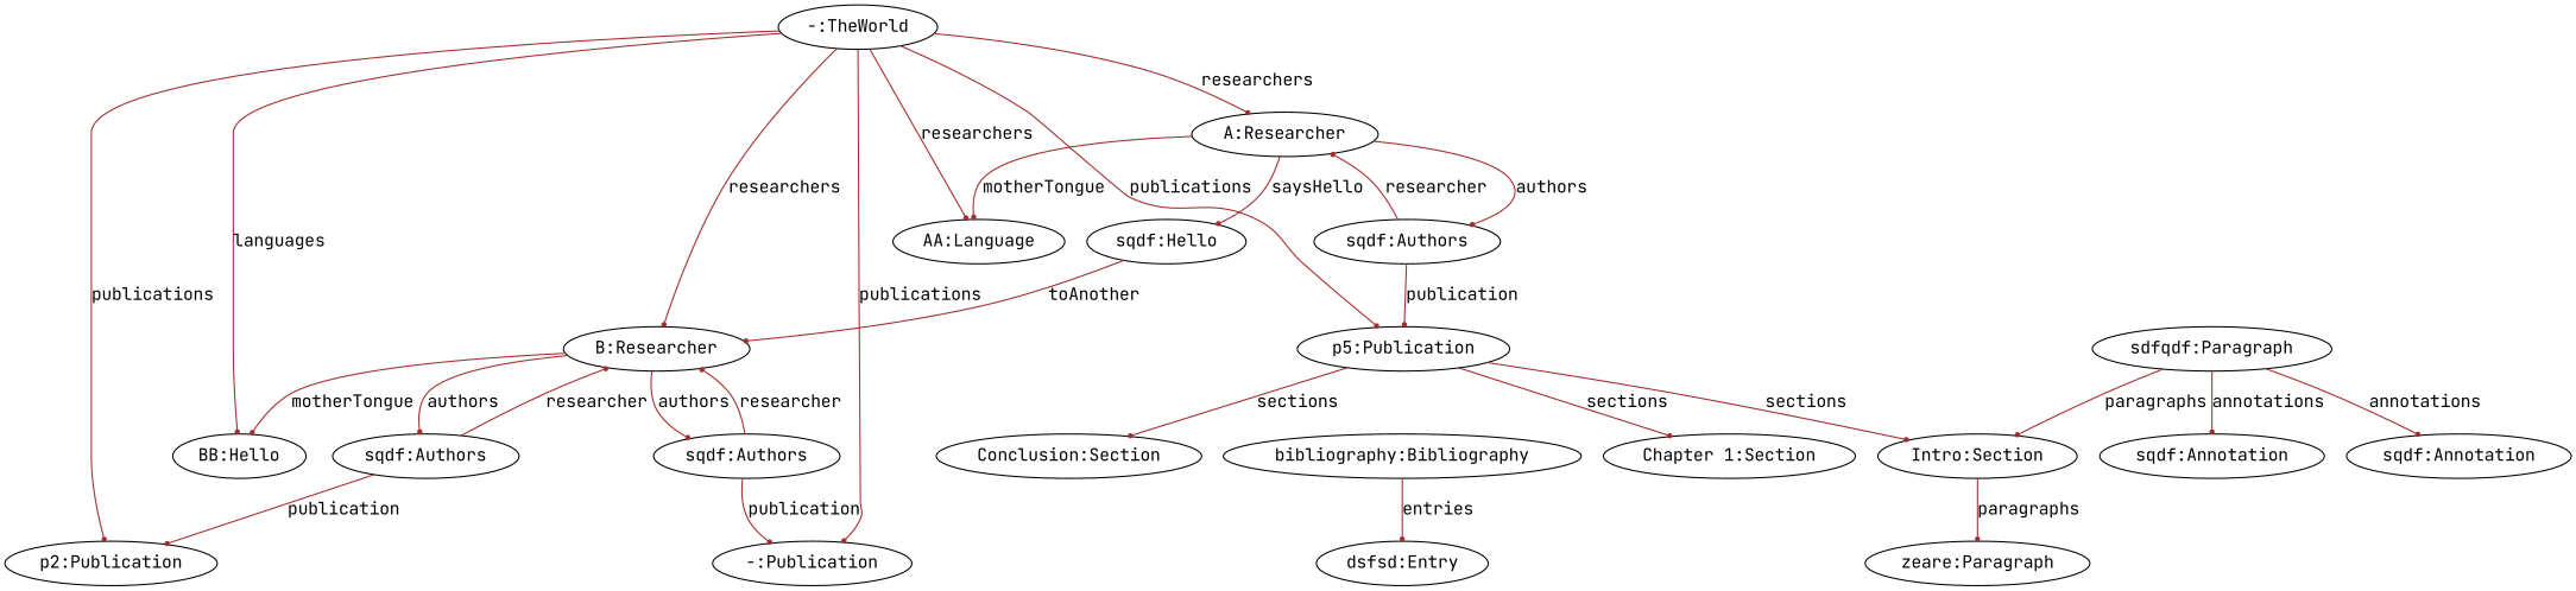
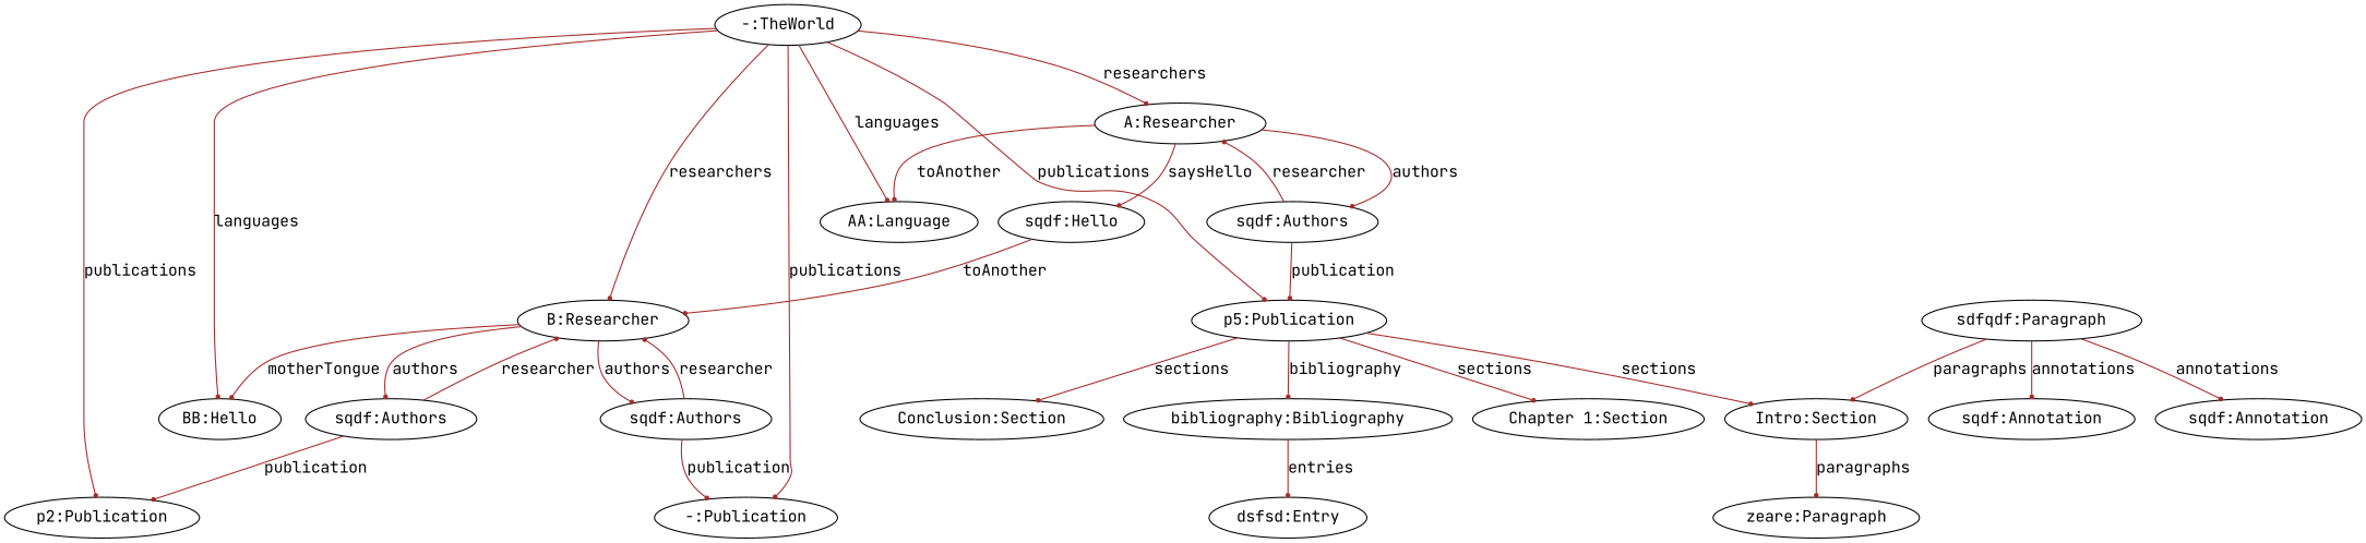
  digraph {
    fontname="JetBrains Mono"
    node [fontname="JetBrains Mono"]
    edge [arrowhead=dot arrowsize=0.4 color=brown fontname="JetBrains Mono"]
    n1 [label="-:TheWorld"]
    n2 [label="AA:Language"]
    n3 [label="BB:Hello"]
    n4 [label="A:Researcher"]
    n5 [label="B:Researcher"]
    n6 [label="p2:Publication"]
    n7 [label="-:Publication"]
    n8 [label="p5:Publication"]
    n9 [label="sqdf:Hello"]
    n10 [label="sqdf:Authors"]
    n11 [label="sqdf:Authors"]
    n12 [label="sqdf:Authors"]
    n13 [label="Intro:Section"]
    n14 [label="Conclusion:Section"]
    n15 [label="Chapter 1:Section"]
    n16 [label="bibliography:Bibliography"]
    n17 [label="zeare:Paragraph"]
    n18 [label="dsfsd:Entry"]
    n19 [label="sdfqdf:Paragraph"]
    n20 [label="sqdf:Annotation"]
    n21 [label="sqdf:Annotation"]
-   n1 -> n2 [label=researchers]
+   n1 -> n2 [label=languages]
    n1 -> n3 [label=languages]
    n1 -> n4 [label=researchers]
    n1 -> n5 [label=researchers]
    n1 -> n6 [label=publications]
    n1 -> n7 [label=publications]
    n1 -> n8 [label=publications]
-   n4 -> n2 [label=motherTongue]
+   n4 -> n2 [label=toAnother]
    n4 -> n9 [label=saysHello]
    n4 -> n10 [label=authors]
    n5 -> n3 [label=motherTongue]
    n5 -> n11 [label=authors]
    n5 -> n12 [label=authors]
    n8 -> n13 [label=sections]
    n8 -> n14 [label=sections]
    n8 -> n15 [label=sections]
+   n8 -> n16 [label=bibliography]
    n9 -> n5 [label=toAnother]
    n10 -> n4 [label=researcher]
    n10 -> n8 [label=publication]
    n11 -> n5 [label=researcher]
    n11 -> n6 [label=publication]
    n12 -> n5 [label=researcher]
    n12 -> n7 [label=publication]
    n13 -> n17 [label=paragraphs]
    n16 -> n18 [label=entries]
    n19 -> n13 [label=paragraphs]
    n19 -> n20 [label=annotations]
    n19 -> n21 [label=annotations]
  }
